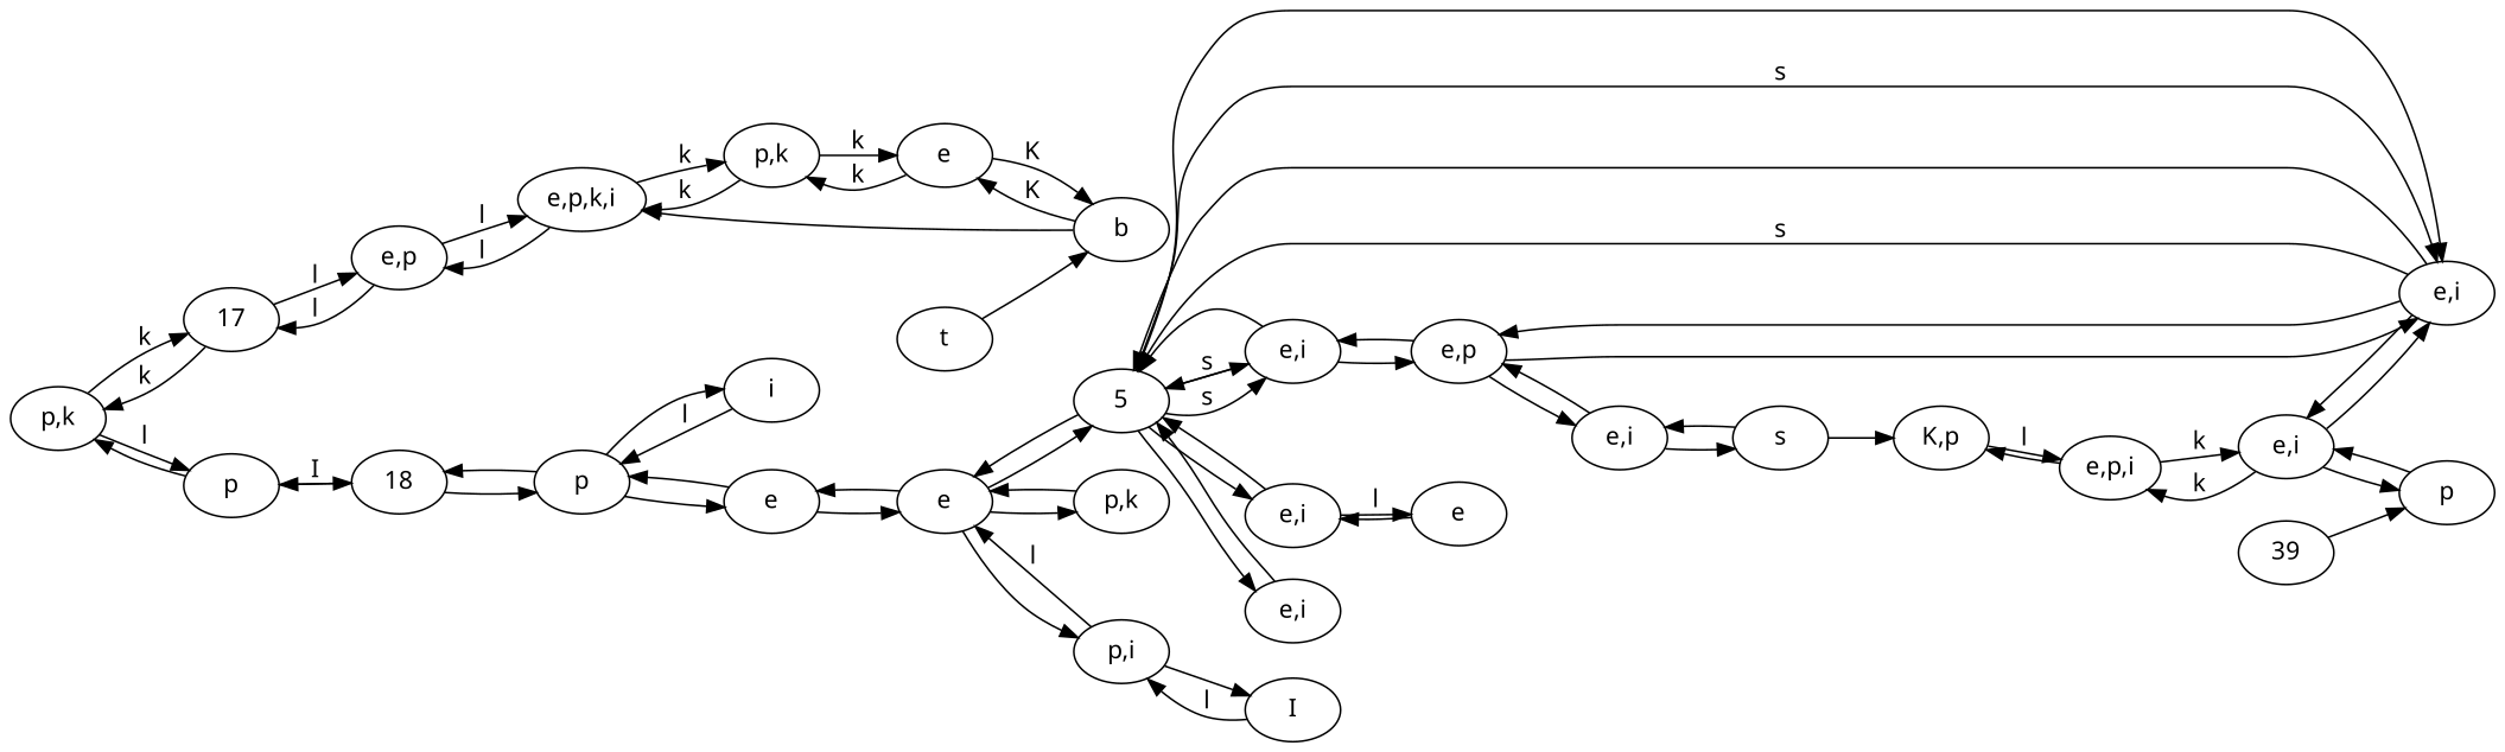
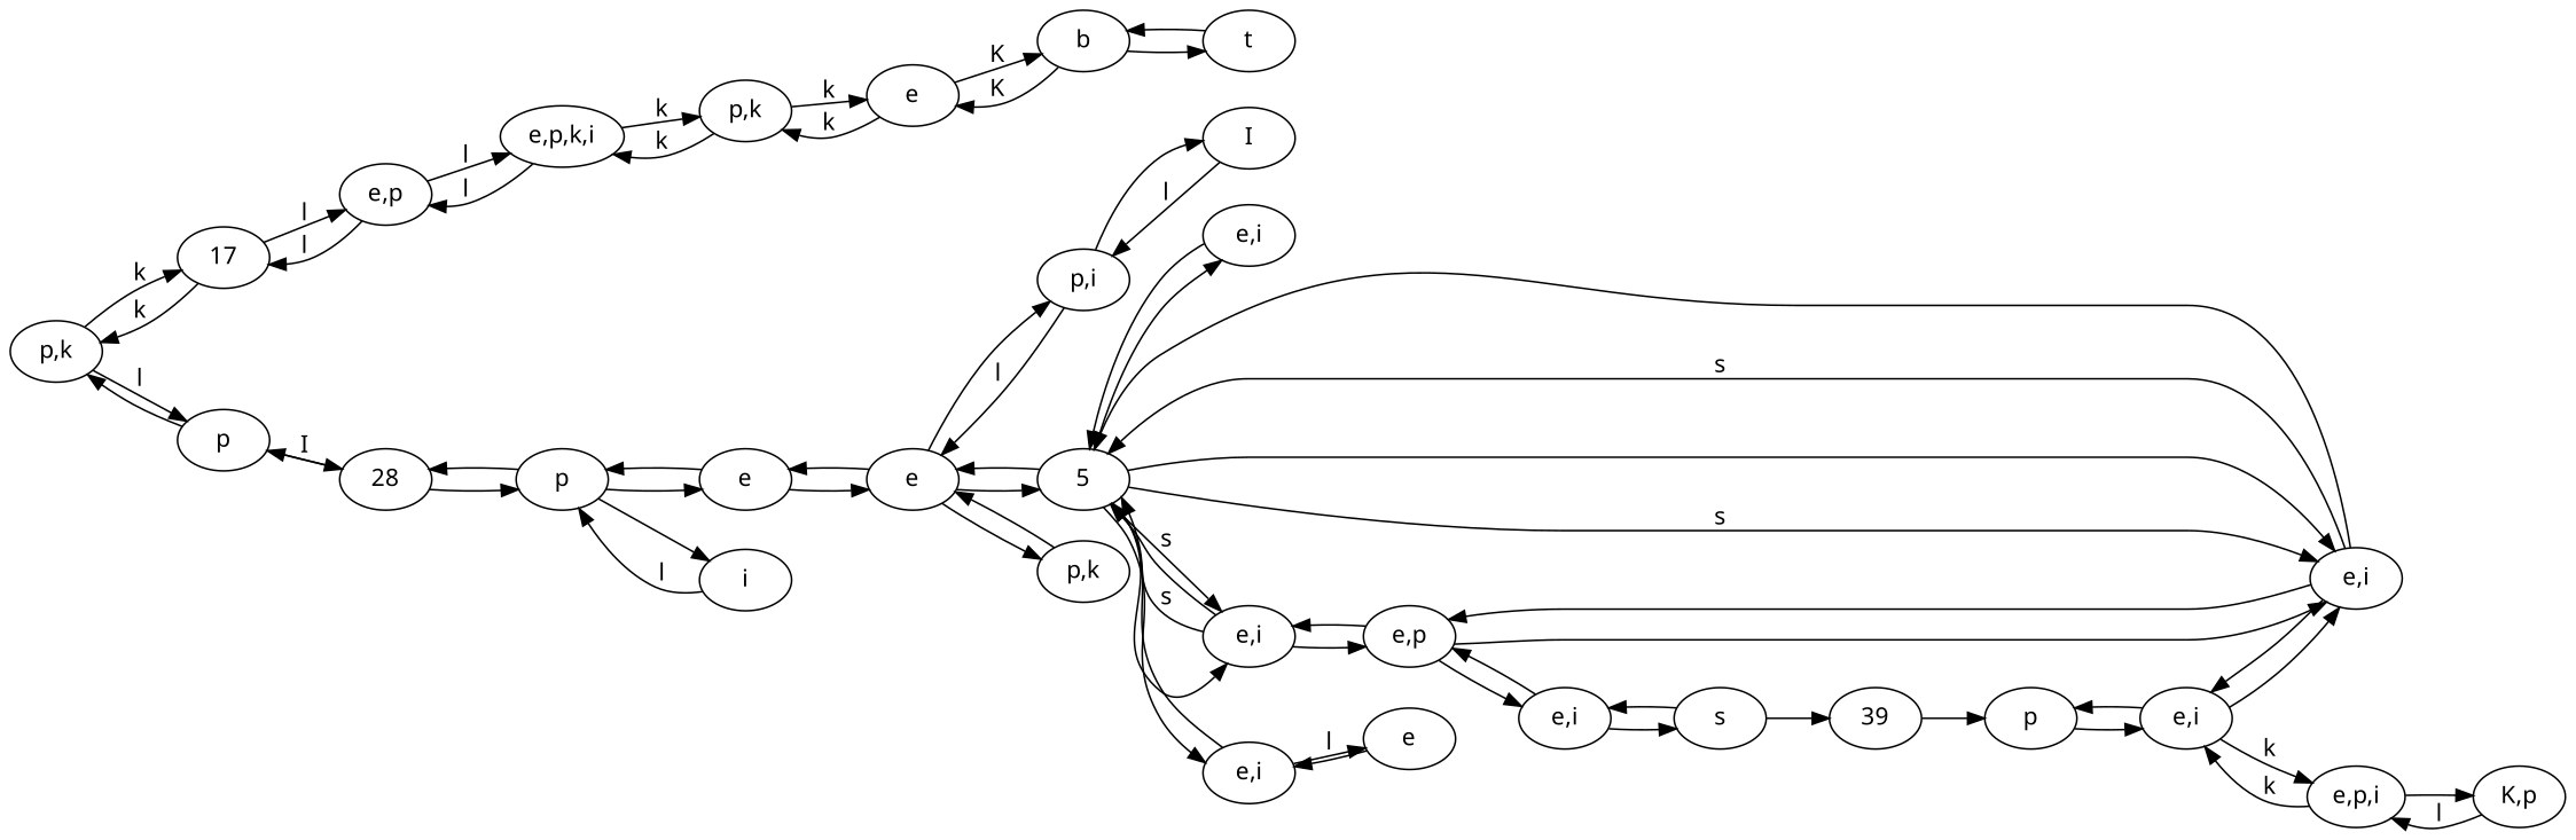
  digraph {
    fontname="Noto Sans"
    rankdir=LR
    node [fontname="Noto Sans"]
    edge [fontname="Noto Sans"]
    n1 [label="p,k"]
    17
    n3 [label=p]
    n4 [label="e,p"]
-   28 [label=18]
+   28
    n6 [label="e,p,k,i"]
    n7 [label="p,k"]
    n8 [label=e]
    n9 [label=b]
    n10 [label=t]
    n11 [label=i]
    n12 [label=p]
    n13 [label=e]
    n14 [label=e]
    n15 [label=5]
    n16 [label="p,k"]
    n17 [label="p,i"]
    n18 [label="e,i"]
    n19 [label="e,p"]
    n20 [label="e,i"]
    n21 [label="e,i"]
    n22 [label="e,i"]
    n23 [label="e,i"]
    n24 [label=e]
    n25 [label="e,i"]
    n26 [label=s]
    n27 [label=39]
    n28 [label=p]
    n29 [label="e,p,i"]
    n30 [label="K,p"]
    n31 [label=I]
    n1 -> 17 [label=k]
    n1 -> n3 [label=l]
    17 -> n1 [label=k]
    17 -> n4 [label=l]
    n3 -> n1
    n3 -> 28 [label=I]
    n4 -> 17 [label=l]
    n4 -> n6 [label=l]
    28 -> n3
    28 -> n12
    n6 -> n4 [label=l]
    n6 -> n7 [label=k]
    n7 -> n6 [label=k]
    n7 -> n8 [label=k]
    n8 -> n7 [label=k]
    n8 -> n9 [label=K]
    n9 -> n8 [label=K]
-   n9 -> n6
+   n9 -> n10
    n10 -> n9
    n11 -> n12 [label=l]
    n12 -> 28
    n12 -> n11
    n12 -> n13
    n13 -> n12
    n13 -> n14
    n14 -> n13
    n14 -> n15
    n14 -> n16
    n14 -> n17
    n15 -> n14
    n15 -> n18
    n15 -> n18 [label=s]
    n15 -> n20
    n15 -> n20 [label=s]
    n15 -> n21
    n15 -> n22
    n16 -> n14
    n17 -> n14 [label=l]
    n17 -> n31
    n18 -> n15
    n18 -> n15 [label=s]
    n18 -> n19
    n19 -> n18
    n19 -> n20
    n19 -> n25
    n20 -> n15
    n20 -> n15 [label=s]
    n20 -> n19
    n20 -> n23
    n21 -> n15
    n21 -> n24 [label=l]
    n22 -> n15
    n23 -> n20
    n23 -> n28
    n23 -> n29 [label=k]
    n24 -> n21
    n25 -> n19
    n25 -> n26
    n26 -> n25
-   n26 -> n30
+   n26 -> n27
    n27 -> n28
    n28 -> n23
    n29 -> n23 [label=k]
    n29 -> n30
    n30 -> n29 [label=l]
    n31 -> n17 [label=l]
  }
